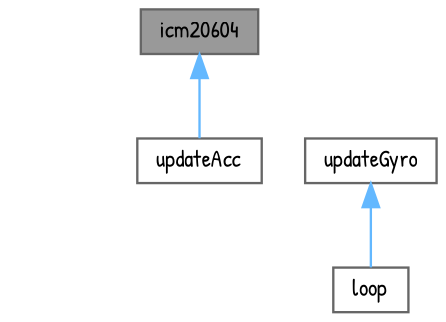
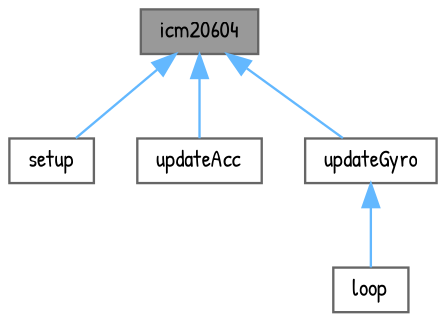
  digraph {
    fontname="Patrick Hand"
    rankdir=TB
    node [color=grey40 fillcolor=white fontname="Patrick Hand" fontsize=10 shape=box style=filled]
    edge [color=steelblue1 dir=back fontname="Patrick Hand" fontsize=10 labelfontname=Helvetica labelfontsize=10 style=solid]
    n1 [color=gray40 fillcolor=grey60 fontcolor=black height=0.2 label=icm20604 width=0.4]
+   n2 [height=0.2 label=setup width=0.4]
    n3 [height=0.2 label=updateAcc width=0.4]
    n4 [height=0.2 label=updateGyro width=0.4]
    n5 [height=0.2 label=loop width=0.4]
+   n1 -> n2
    n1 -> n3
+   n1 -> n4
    n4 -> n5
  }
